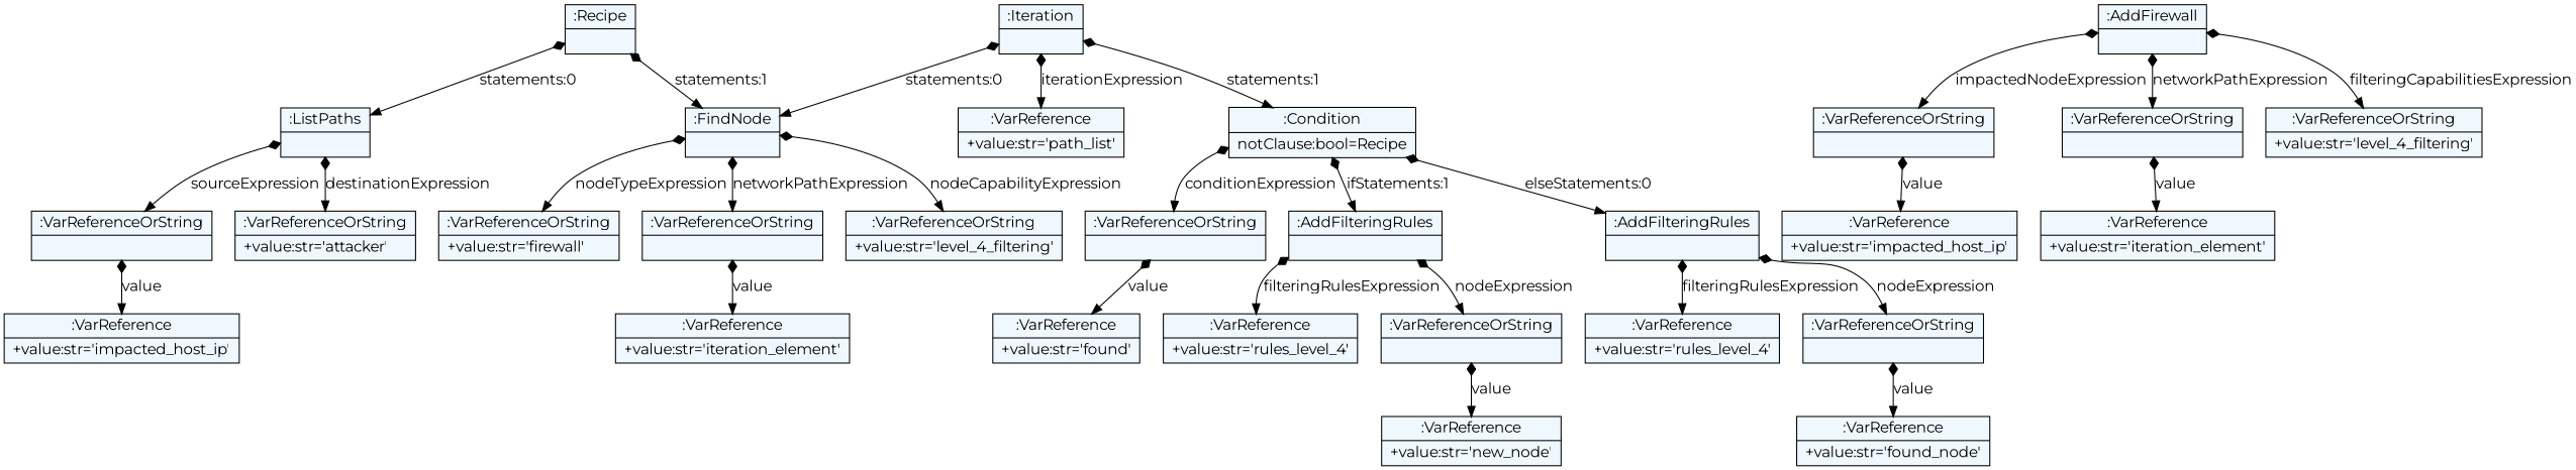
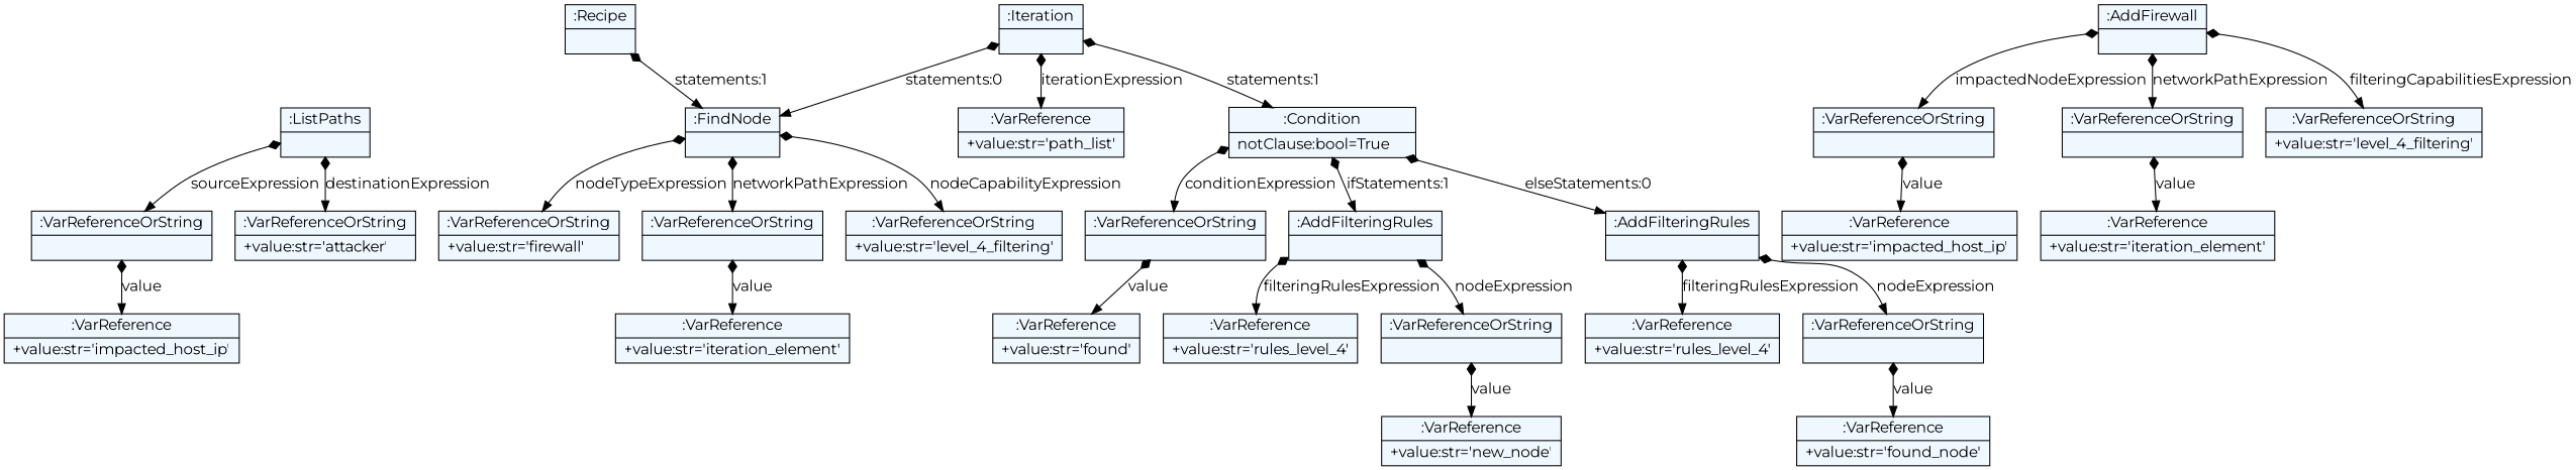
  digraph {
    fontname=Montserrat
    fontsize=8
    nodesep=0.3
    node [fillcolor=aliceblue fontname=Montserrat shape=record style=filled]
    edge [arrowtail=diamond dir=both fontname=Montserrat]
    n1 [label="{:Recipe|}"]
    n2 [label="{:ListPaths|}"]
    n3 [label="{:FindNode|}"]
    n4 [label="{:VarReferenceOrString|}"]
    n5 [label="{:VarReferenceOrString|+value:str='attacker'\l}"]
    n6 [label="{:Iteration|}"]
    n7 [label="{:VarReference|+value:str='path_list'\l}"]
-   n8 [label="{:Condition|notClause:bool=Recipe\l}"]
+   n8 [label="{:Condition|notClause:bool=True\l}"]
    n9 [label="{:VarReference|+value:str='impacted_host_ip'\l}"]
    n10 [label="{:VarReferenceOrString|+value:str='firewall'\l}"]
    n11 [label="{:VarReferenceOrString|}"]
    n12 [label="{:VarReferenceOrString|+value:str='level_4_filtering'\l}"]
    n13 [label="{:VarReferenceOrString|}"]
    n14 [label="{:AddFilteringRules|}"]
    n15 [label="{:AddFilteringRules|}"]
    n16 [label="{:VarReference|+value:str='iteration_element'\l}"]
    n17 [label="{:VarReference|+value:str='found'\l}"]
    n18 [label="{:AddFirewall|}"]
    n19 [label="{:VarReferenceOrString|}"]
    n20 [label="{:VarReferenceOrString|}"]
    n21 [label="{:VarReferenceOrString|+value:str='level_4_filtering'\l}"]
    n22 [label="{:VarReference|+value:str='rules_level_4'\l}"]
    n23 [label="{:VarReferenceOrString|}"]
    n24 [label="{:VarReference|+value:str='rules_level_4'\l}"]
    n25 [label="{:VarReferenceOrString|}"]
    n26 [label="{:VarReference|+value:str='impacted_host_ip'\l}"]
    n27 [label="{:VarReference|+value:str='iteration_element'\l}"]
    n28 [label="{:VarReference|+value:str='new_node'\l}"]
    n29 [label="{:VarReference|+value:str='found_node'\l}"]
-   n1 -> n2 [label="statements:0"]
    n1 -> n3 [label="statements:1"]
    n2 -> n4 [label=sourceExpression]
    n2 -> n5 [label=destinationExpression]
    n3 -> n10 [label=nodeTypeExpression]
    n3 -> n11 [label=networkPathExpression]
    n3 -> n12 [label=nodeCapabilityExpression]
    n4 -> n9 [label=value]
    n6 -> n3 [label="statements:0"]
    n6 -> n7 [label=iterationExpression]
    n6 -> n8 [label="statements:1"]
    n8 -> n13 [label=conditionExpression]
    n8 -> n14 [label="ifStatements:1"]
    n8 -> n15 [label="elseStatements:0"]
    n11 -> n16 [label=value]
    n13 -> n17 [label=value]
    n14 -> n22 [label=filteringRulesExpression]
    n14 -> n23 [label=nodeExpression]
    n15 -> n24 [label=filteringRulesExpression]
    n15 -> n25 [label=nodeExpression]
    n18 -> n19 [label=impactedNodeExpression]
    n18 -> n20 [label=networkPathExpression]
    n18 -> n21 [label=filteringCapabilitiesExpression]
    n19 -> n26 [label=value]
    n20 -> n27 [label=value]
    n23 -> n28 [label=value]
    n25 -> n29 [label=value]
  }
